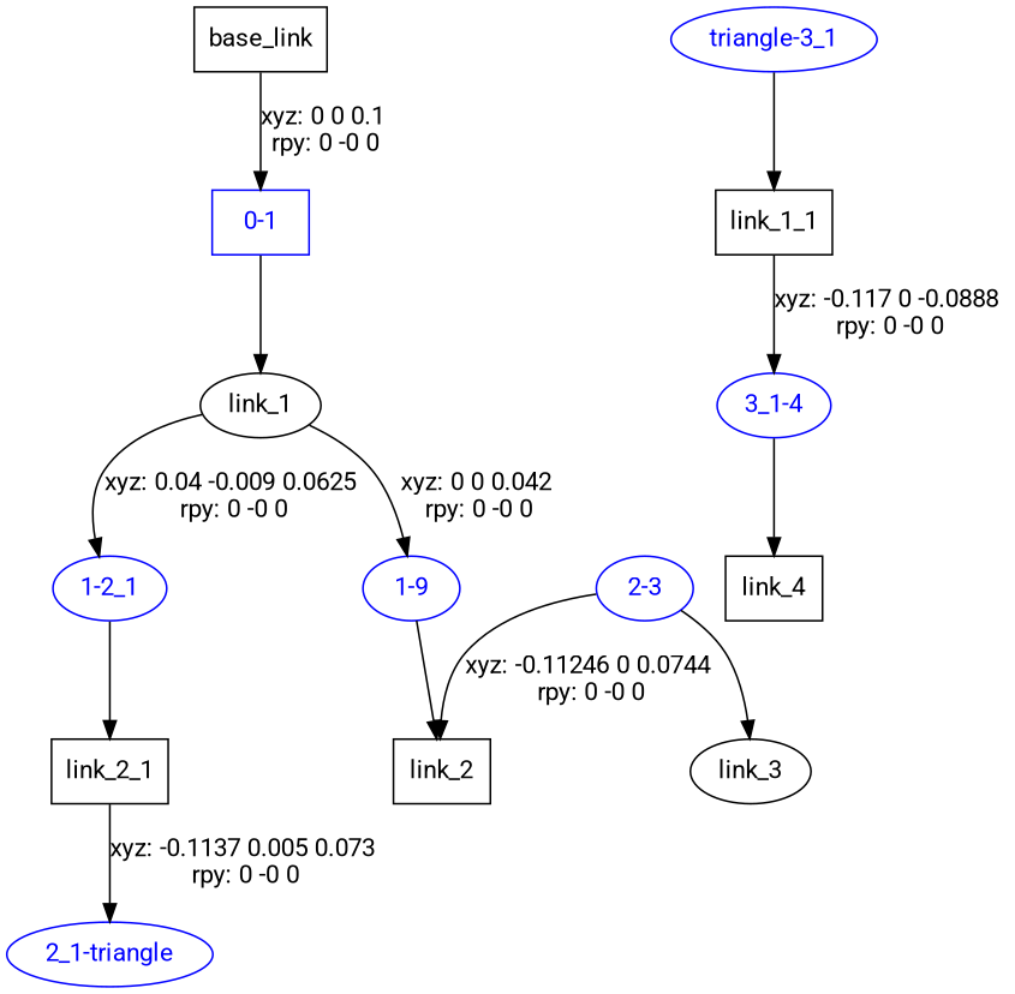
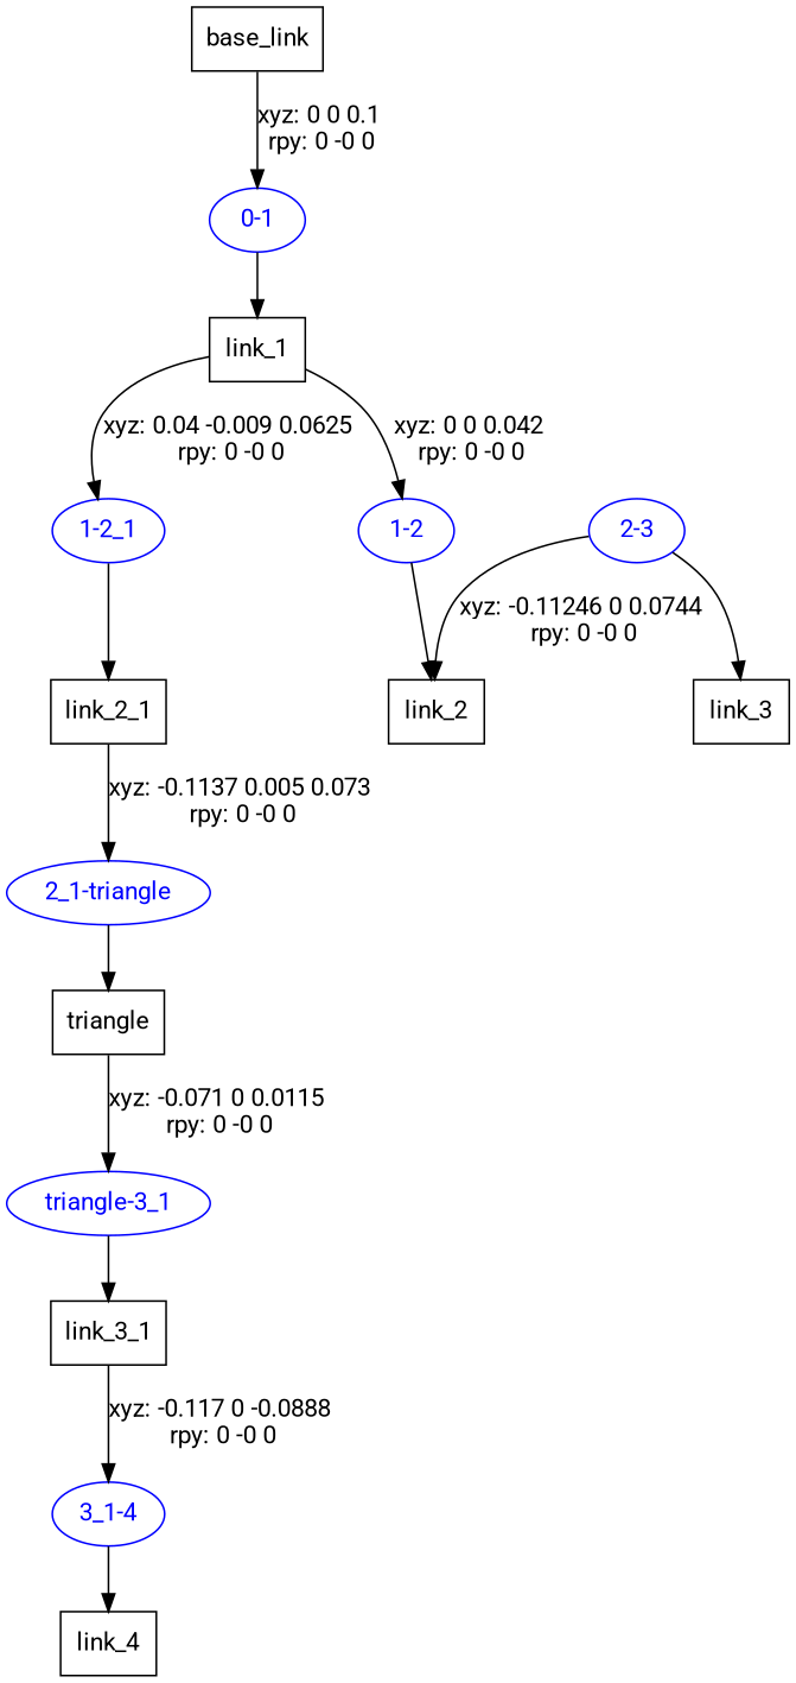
  digraph {
    fontname=Roboto
    node [fontname=Roboto shape=box]
    edge [fontname=Roboto]
    n1 [label=base_link]
-   "0-1" [color=blue fontcolor=blue]
-   n3 [label=link_1 shape=ellipse]
-   "1-2" [color=blue fontcolor=blue shape=ellipse label="1-9"]
+   "0-1" [color=blue fontcolor=blue shape=ellipse]
+   n3 [label=link_1]
+   "1-2" [color=blue fontcolor=blue shape=ellipse]
    "1-2_1" [color=blue fontcolor=blue shape=ellipse]
    n6 [label=link_2]
    n7 [label=link_2_1]
    "2-3" [color=blue fontcolor=blue shape=ellipse]
-   n9 [label=link_3 shape=ellipse]
+   n9 [label=link_3]
    "2_1-triangle" [color=blue fontcolor=blue shape=ellipse]
+   n11 [label=triangle]
    "triangle-3_1" [color=blue fontcolor=blue shape=ellipse]
-   n13 [label=link_1_1]
+   n13 [label=link_3_1]
    "3_1-4" [color=blue fontcolor=blue shape=ellipse]
    n15 [label=link_4]
    n1 -> "0-1" [label="xyz: 0 0 0.1 \nrpy: 0 -0 0"]
    "0-1" -> n3
    n3 -> "1-2" [label="xyz: 0 0 0.042 \nrpy: 0 -0 0"]
    n3 -> "1-2_1" [label="xyz: 0.04 -0.009 0.0625 \nrpy: 0 -0 0"]
    "1-2" -> n6
    "1-2_1" -> n7
    n7 -> "2_1-triangle" [label="xyz: -0.1137 0.005 0.073 \nrpy: 0 -0 0"]
    "2-3" -> n6 [label="xyz: -0.11246 0 0.0744 \nrpy: 0 -0 0"]
    "2-3" -> n9
+   "2_1-triangle" -> n11
+   n11 -> "triangle-3_1" [label="xyz: -0.071 0 0.0115 \nrpy: 0 -0 0"]
    "triangle-3_1" -> n13
    n13 -> "3_1-4" [label="xyz: -0.117 0 -0.0888 \nrpy: 0 -0 0"]
    "3_1-4" -> n15
  }
